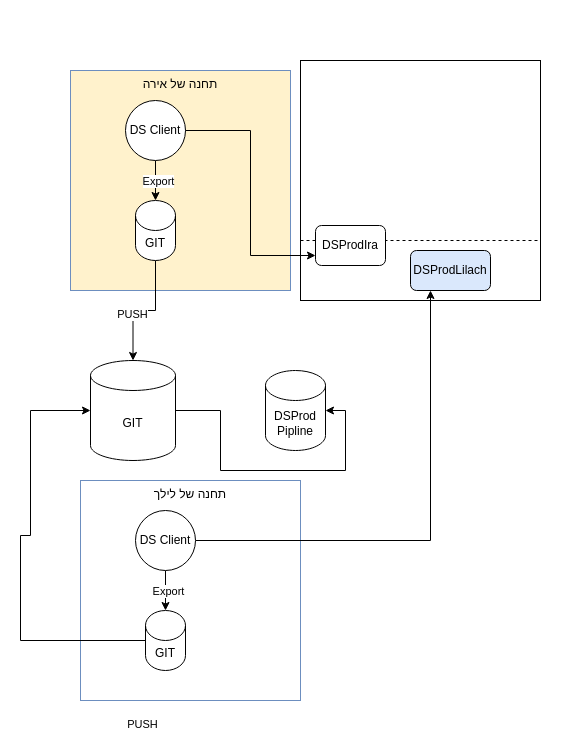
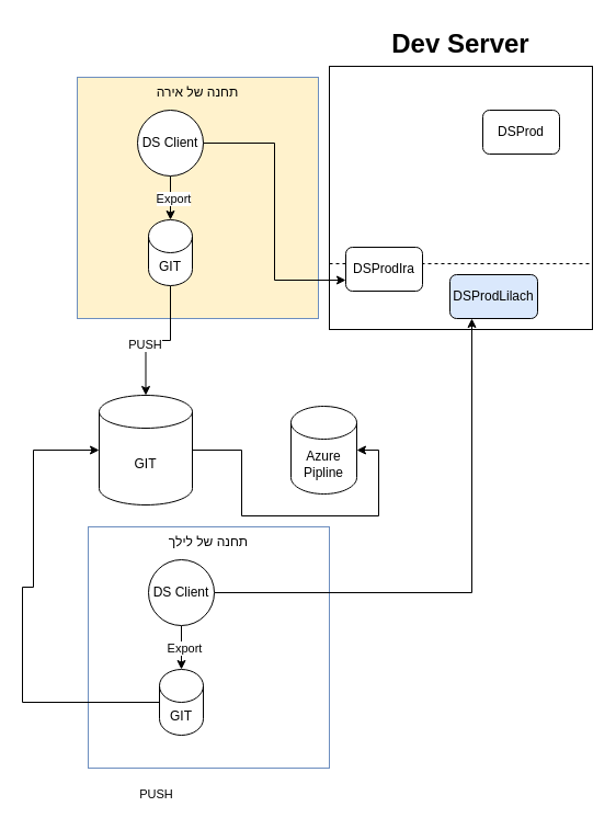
  <mxCell id="0" />
  <mxCell id="1" parent="0" />
  <mxCell id="2" value="תחנה של אירה" style="whiteSpace=wrap;html=1;aspect=fixed;verticalAlign=top;fillColor=#fff2cc;strokeColor=#6c8ebf;" vertex="1" parent="1"><mxGeometry x="70" y="70" width="220" height="220" as="geometry" /></mxCell>
  <mxCell id="3" style="edgeStyle=orthogonalEdgeStyle;rounded=0;orthogonalLoop=1;jettySize=auto;html=1;" edge="1" parent="1" source="5" target="13"><mxGeometry relative="1" as="geometry" /></mxCell>
  <mxCell id="4" value="Export" style="edgeLabel;html=1;align=center;verticalAlign=middle;resizable=0;points=[];" vertex="1" connectable="0" parent="3"><mxGeometry y="2" relative="1" as="geometry"><mxPoint as="offset" /></mxGeometry></mxCell>
  <mxCell id="5" value="DS Client" style="ellipse;whiteSpace=wrap;html=1;aspect=fixed;" vertex="1" parent="1"><mxGeometry x="125" y="100" width="60" height="60" as="geometry" /></mxCell>
  <mxCell id="6" value="" style="whiteSpace=wrap;html=1;aspect=fixed;" vertex="1" parent="1"><mxGeometry x="300" y="60" width="240" height="240" as="geometry" /></mxCell>
+ <mxCell id="7" value="&lt;h1&gt;Dev Server&lt;/h1&gt;&lt;p&gt;&lt;br&gt;&lt;/p&gt;" style="text;html=1;strokeColor=none;fillColor=none;spacing=5;spacingTop=-20;whiteSpace=wrap;overflow=hidden;rounded=0;align=center;" vertex="1" parent="1"><mxGeometry x="325" y="20" width="190" height="35" as="geometry" /></mxCell>
  <mxCell id="8" value="" style="endArrow=none;dashed=1;html=1;rounded=0;exitX=0;exitY=0.75;exitDx=0;exitDy=0;entryX=1;entryY=0.75;entryDx=0;entryDy=0;" edge="1" parent="1" source="6" target="6"><mxGeometry width="50" height="50" relative="1" as="geometry"><mxPoint x="400" y="160" as="sourcePoint" /><mxPoint x="450" y="110" as="targetPoint" /></mxGeometry></mxCell>
  <mxCell id="9" value="DSProdIra" style="rounded=1;whiteSpace=wrap;html=1;" vertex="1" parent="1"><mxGeometry x="315" y="225" width="70" height="40" as="geometry" /></mxCell>
  <mxCell id="10" style="edgeStyle=orthogonalEdgeStyle;rounded=0;orthogonalLoop=1;jettySize=auto;html=1;entryX=0;entryY=0.75;entryDx=0;entryDy=0;" edge="1" parent="1" source="5" target="9"><mxGeometry relative="1" as="geometry" /></mxCell>
  <mxCell id="11" style="edgeStyle=orthogonalEdgeStyle;rounded=0;orthogonalLoop=1;jettySize=auto;html=1;" edge="1" parent="1" source="13" target="14"><mxGeometry relative="1" as="geometry" /></mxCell>
  <mxCell id="12" value="PUSH" style="edgeLabel;html=1;align=center;verticalAlign=middle;resizable=0;points=[];" vertex="1" connectable="0" parent="11"><mxGeometry x="0.24" y="-1" relative="1" as="geometry"><mxPoint as="offset" /></mxGeometry></mxCell>
  <mxCell id="13" value="GIT" style="shape=cylinder3;whiteSpace=wrap;html=1;boundedLbl=1;backgroundOutline=1;size=15;" vertex="1" parent="1"><mxGeometry x="135" y="200" width="40" height="60" as="geometry" /></mxCell>
  <mxCell id="14" value="GIT" style="shape=cylinder3;whiteSpace=wrap;html=1;boundedLbl=1;backgroundOutline=1;size=15;" vertex="1" parent="1"><mxGeometry x="90" y="360" width="85" height="100" as="geometry" /></mxCell>
+ <mxCell id="15" value="DSProd" style="rounded=1;whiteSpace=wrap;html=1;" vertex="1" parent="1"><mxGeometry x="440" y="100" width="70" height="40" as="geometry" /></mxCell>
  <mxCell id="16" value="תחנה של לילך" style="whiteSpace=wrap;html=1;aspect=fixed;verticalAlign=top;fillColor=#ffffff;strokeColor=#6c8ebf;" vertex="1" parent="1"><mxGeometry x="80" y="480" width="220" height="220" as="geometry" /></mxCell>
  <mxCell id="17" style="edgeStyle=orthogonalEdgeStyle;rounded=0;orthogonalLoop=1;jettySize=auto;html=1;" edge="1" parent="1" source="20" target="23"><mxGeometry relative="1" as="geometry" /></mxCell>
  <mxCell id="18" value="Export" style="edgeLabel;html=1;align=center;verticalAlign=middle;resizable=0;points=[];" vertex="1" connectable="0" parent="17"><mxGeometry y="2" relative="1" as="geometry"><mxPoint as="offset" /></mxGeometry></mxCell>
  <mxCell id="19" style="edgeStyle=orthogonalEdgeStyle;rounded=0;orthogonalLoop=1;jettySize=auto;html=1;entryX=0.25;entryY=1;entryDx=0;entryDy=0;" edge="1" parent="1" source="20" target="24"><mxGeometry relative="1" as="geometry" /></mxCell>
  <mxCell id="20" value="DS Client" style="ellipse;whiteSpace=wrap;html=1;aspect=fixed;" vertex="1" parent="1"><mxGeometry x="135" y="510" width="60" height="60" as="geometry" /></mxCell>
  <mxCell id="21" value="PUSH" style="edgeLabel;html=1;align=center;verticalAlign=middle;resizable=0;points=[];" vertex="1" connectable="0" parent="1"><mxGeometry x="141.5" y="723.5" as="geometry" /></mxCell>
  <mxCell id="22" style="edgeStyle=orthogonalEdgeStyle;rounded=0;orthogonalLoop=1;jettySize=auto;html=1;" edge="1" parent="1" source="23" target="14"><mxGeometry relative="1" as="geometry"><Array as="points"><mxPoint x="20" y="640" /><mxPoint x="20" y="535" /><mxPoint x="30" y="535" /><mxPoint x="30" y="410" /></Array></mxGeometry></mxCell>
  <mxCell id="23" value="GIT" style="shape=cylinder3;whiteSpace=wrap;html=1;boundedLbl=1;backgroundOutline=1;size=15;" vertex="1" parent="1"><mxGeometry x="145" y="610" width="40" height="60" as="geometry" /></mxCell>
  <mxCell id="24" value="DSProdLilach" style="rounded=1;whiteSpace=wrap;html=1;fillColor=#dae8fc;" vertex="1" parent="1"><mxGeometry x="410" y="250" width="80" height="40" as="geometry" /></mxCell>
  <mxCell id="25" value="" style="edgeStyle=orthogonalEdgeStyle;rounded=0;orthogonalLoop=1;jettySize=auto;html=1;entryX=1;entryY=0.5;entryDx=0;entryDy=0;" edge="1" parent="1" source="14" target="26"><mxGeometry relative="1" as="geometry"><mxPoint x="175" y="410" as="sourcePoint" /><mxPoint x="510" y="120" as="targetPoint" /></mxGeometry></mxCell>
- <mxCell id="26" value="DSProd Pipline" style="shape=cylinder3;whiteSpace=wrap;html=1;boundedLbl=1;backgroundOutline=1;size=15;" vertex="1" parent="1"><mxGeometry x="265" y="370" width="60" height="80" as="geometry" /></mxCell>
+ <mxCell id="26" value="Azure Pipline" style="shape=cylinder3;whiteSpace=wrap;html=1;boundedLbl=1;backgroundOutline=1;size=15;" vertex="1" parent="1"><mxGeometry x="265" y="370" width="60" height="80" as="geometry" /></mxCell>
